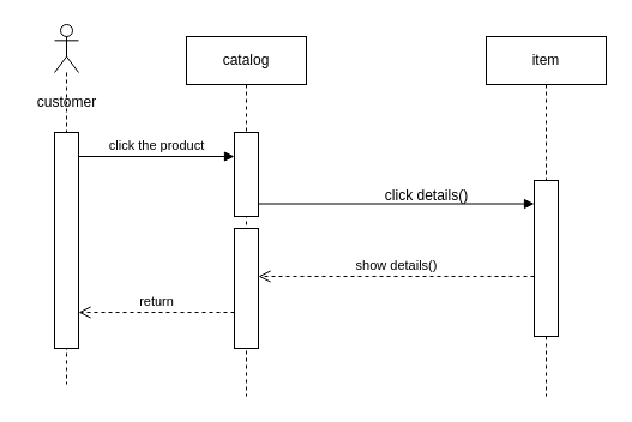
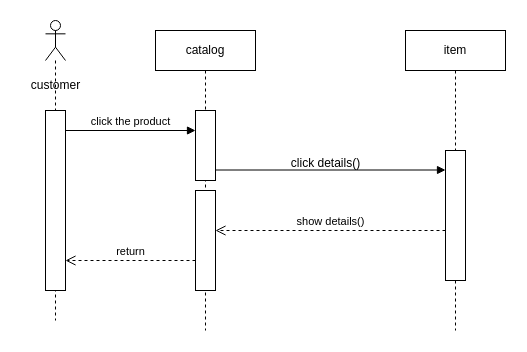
  <mxCell id="0" />
  <mxCell id="1" parent="0" />
  <mxCell id="2" value="" style="shape=umlLifeline;perimeter=lifelinePerimeter;whiteSpace=wrap;html=1;container=1;dropTarget=0;collapsible=0;recursiveResize=0;outlineConnect=0;portConstraint=eastwest;newEdgeStyle={&quot;curved&quot;:0,&quot;rounded&quot;:0};participant=umlActor;" vertex="1" parent="1"><mxGeometry x="45" y="20" width="20" height="300" as="geometry" /></mxCell>
  <mxCell id="3" value="" style="html=1;points=[[0,0,0,0,5],[0,1,0,0,-5],[1,0,0,0,5],[1,1,0,0,-5]];perimeter=orthogonalPerimeter;outlineConnect=0;targetShapes=umlLifeline;portConstraint=eastwest;newEdgeStyle={&quot;curved&quot;:0,&quot;rounded&quot;:0};" vertex="1" parent="2"><mxGeometry y="90" width="20" height="180" as="geometry" /></mxCell>
  <mxCell id="4" value="catalog" style="shape=umlLifeline;perimeter=lifelinePerimeter;whiteSpace=wrap;html=1;container=1;dropTarget=0;collapsible=0;recursiveResize=0;outlineConnect=0;portConstraint=eastwest;newEdgeStyle={&quot;curved&quot;:0,&quot;rounded&quot;:0};" vertex="1" parent="1"><mxGeometry x="155" y="30" width="100" height="300" as="geometry" /></mxCell>
  <mxCell id="5" value="" style="html=1;points=[[0,0,0,0,5],[0,1,0,0,-5],[1,0,0,0,5],[1,1,0,0,-5]];perimeter=orthogonalPerimeter;outlineConnect=0;targetShapes=umlLifeline;portConstraint=eastwest;newEdgeStyle={&quot;curved&quot;:0,&quot;rounded&quot;:0};" vertex="1" parent="4"><mxGeometry x="40" y="80" width="20" height="70" as="geometry" /></mxCell>
  <mxCell id="6" value="item" style="shape=umlLifeline;perimeter=lifelinePerimeter;whiteSpace=wrap;html=1;container=1;dropTarget=0;collapsible=0;recursiveResize=0;outlineConnect=0;portConstraint=eastwest;newEdgeStyle={&quot;curved&quot;:0,&quot;rounded&quot;:0};" vertex="1" parent="1"><mxGeometry x="405" y="30" width="100" height="300" as="geometry" /></mxCell>
  <mxCell id="7" value="click the product" style="html=1;verticalAlign=bottom;endArrow=block;curved=0;rounded=0;" edge="1" parent="1" target="5"><mxGeometry width="80" relative="1" as="geometry"><mxPoint x="65" y="130" as="sourcePoint" /><mxPoint x="145" y="130" as="targetPoint" /></mxGeometry></mxCell>
  <mxCell id="8" value="" style="html=1;verticalAlign=bottom;endArrow=block;curved=0;rounded=0;" edge="1" parent="1" source="10" target="6"><mxGeometry x="NaN" y="123" width="80" relative="1" as="geometry"><mxPoint x="215" y="169.5" as="sourcePoint" /><mxPoint x="295" y="169.5" as="targetPoint" /><mxPoint x="-109" y="-55" as="offset" /></mxGeometry></mxCell>
  <mxCell id="9" value="" style="html=1;verticalAlign=bottom;endArrow=block;curved=0;rounded=0;" edge="1" parent="1" target="10"><mxGeometry width="80" relative="1" as="geometry"><mxPoint x="215" y="169.5" as="sourcePoint" /><mxPoint x="455" y="170" as="targetPoint" /></mxGeometry></mxCell>
  <mxCell id="10" value="" style="html=1;points=[[0,0,0,0,5],[0,1,0,0,-5],[1,0,0,0,5],[1,1,0,0,-5]];perimeter=orthogonalPerimeter;outlineConnect=0;targetShapes=umlLifeline;portConstraint=eastwest;newEdgeStyle={&quot;curved&quot;:0,&quot;rounded&quot;:0};" vertex="1" parent="1"><mxGeometry x="445" y="150" width="20" height="130" as="geometry" /></mxCell>
- <mxCell id="11" value="click details()" style="text;html=1;align=center;verticalAlign=middle;resizable=0;points=[];autosize=1;strokeColor=none;fillColor=none;" vertex="1" parent="1"><mxGeometry x="310" y="148" width="90" height="30" as="geometry" /></mxCell>
+ <mxCell id="11" value="click details()" style="text;html=1;align=center;verticalAlign=middle;resizable=0;points=[];autosize=1;strokeColor=none;fillColor=none;" vertex="1" parent="1"><mxGeometry x="280" y="148" width="90" height="30" as="geometry" /></mxCell>
  <mxCell id="12" value="show details()" style="html=1;verticalAlign=bottom;endArrow=open;dashed=1;endSize=8;curved=0;rounded=0;" edge="1" parent="1" target="13"><mxGeometry relative="1" as="geometry"><mxPoint x="445" y="230" as="sourcePoint" /><mxPoint x="205" y="230" as="targetPoint" /></mxGeometry></mxCell>
  <mxCell id="13" value="" style="html=1;points=[[0,0,0,0,5],[0,1,0,0,-5],[1,0,0,0,5],[1,1,0,0,-5]];perimeter=orthogonalPerimeter;outlineConnect=0;targetShapes=umlLifeline;portConstraint=eastwest;newEdgeStyle={&quot;curved&quot;:0,&quot;rounded&quot;:0};" vertex="1" parent="1"><mxGeometry x="195" y="190" width="20" height="100" as="geometry" /></mxCell>
  <mxCell id="14" value="return" style="html=1;verticalAlign=bottom;endArrow=open;dashed=1;endSize=8;curved=0;rounded=0;" edge="1" parent="1" target="3"><mxGeometry relative="1" as="geometry"><mxPoint x="195" y="260" as="sourcePoint" /><mxPoint x="115" y="260" as="targetPoint" /></mxGeometry></mxCell>
  <mxCell id="15" value="customer" style="text;html=1;align=center;verticalAlign=middle;resizable=0;points=[];autosize=1;strokeColor=none;fillColor=none;" vertex="1" parent="1"><mxGeometry x="20" y="70" width="70" height="30" as="geometry" /></mxCell>
